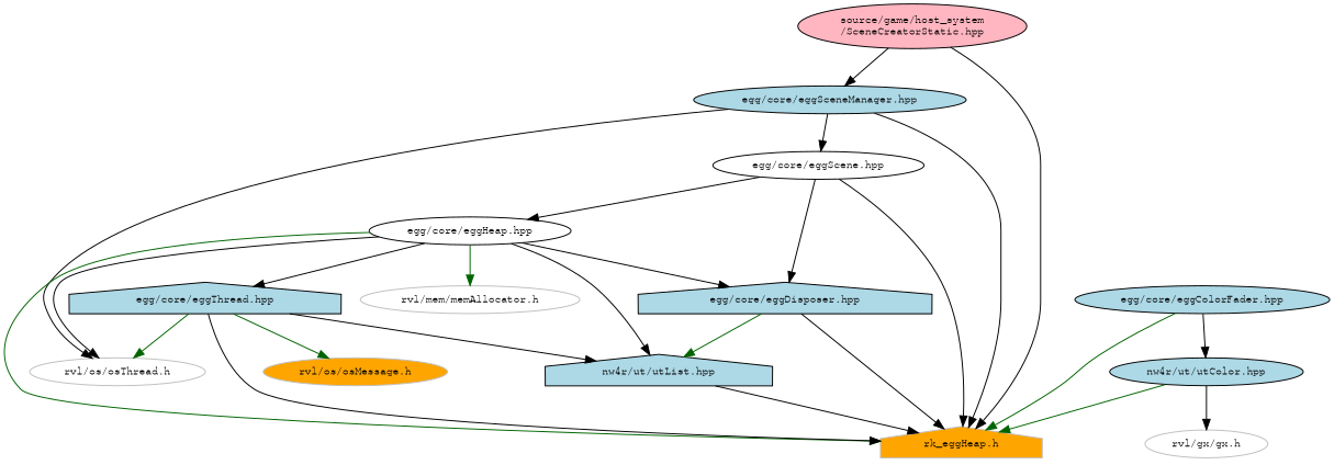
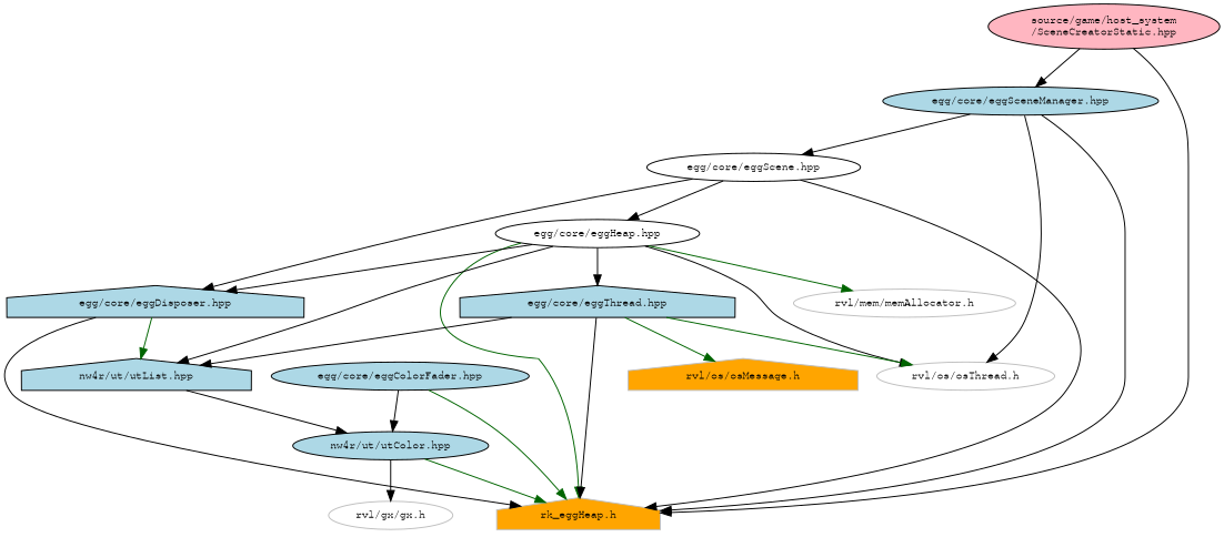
  digraph {
    node [color=black fillcolor=lightblue fontname=FreeMono fontsize=10 shape=ellipse style=filled]
    edge [color=black fontname=FreeMono fontsize=10 labelfontname=FreeMono labelfontsize=10 style=solid]
    n1 [fillcolor=lightpink fontcolor=black height=0.2 label="source/game/host_system\l/SceneCreatorStatic.hpp" width=0.4]
    n2 [height=0.2 label="egg/core/eggSceneManager.hpp" width=0.4]
    n3 [color=grey75 fillcolor=orange height=0.2 label="rk_eggHeap.h" shape=house width=0.4]
    n4 [fillcolor=white height=0.2 label="egg/core/eggScene.hpp" width=0.4]
    n5 [color=grey75 fillcolor=white height=0.2 label="rvl/os/osThread.h" width=0.4]
    n6 [height=0.2 label="egg/core/eggColorFader.hpp" width=0.4]
    n7 [height=0.2 label="nw4r/ut/utColor.hpp" width=0.4]
    n8 [height=0.2 label="egg/core/eggDisposer.hpp" shape=house width=0.4]
    n9 [fillcolor=white height=0.2 label="egg/core/eggHeap.hpp" width=0.4]
    n10 [color=grey75 fillcolor=white height=0.2 label="rvl/gx/gx.h" width=0.4]
    n11 [height=0.2 label="nw4r/ut/utList.hpp" shape=house width=0.4]
    n12 [height=0.2 label="egg/core/eggThread.hpp" shape=house width=0.4]
    n13 [color=grey75 fillcolor=white height=0.2 label="rvl/mem/memAllocator.h" width=0.4]
-   n14 [color=grey75 fillcolor=orange height=0.2 label="rvl/os/osMessage.h" width=0.4]
+   n14 [color=grey75 fillcolor=orange height=0.2 label="rvl/os/osMessage.h" shape=house width=0.4]
    n1 -> n2
    n1 -> n3
    n2 -> n3
    n2 -> n4
    n2 -> n5
    n4 -> n3
    n4 -> n8
    n4 -> n9
    n6 -> n3 [color=darkgreen]
    n6 -> n7
    n7 -> n3 [color=darkgreen]
    n7 -> n10
    n8 -> n3
    n8 -> n11 [color=darkgreen]
    n9 -> n3 [color=darkgreen]
    n9 -> n5
    n9 -> n8
    n9 -> n11
    n9 -> n12
    n9 -> n13 [color=darkgreen]
-   n11 -> n3
+   n11 -> n7
    n12 -> n3
    n12 -> n5 [color=darkgreen]
    n12 -> n11
    n12 -> n14 [color=darkgreen]
  }
